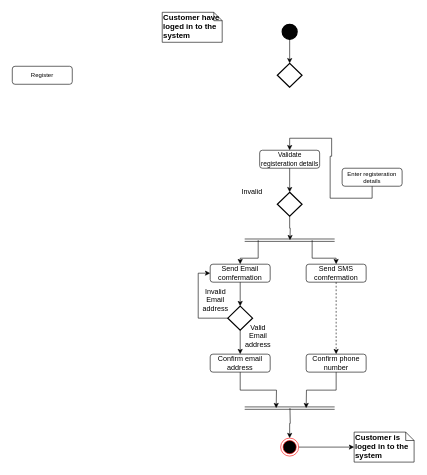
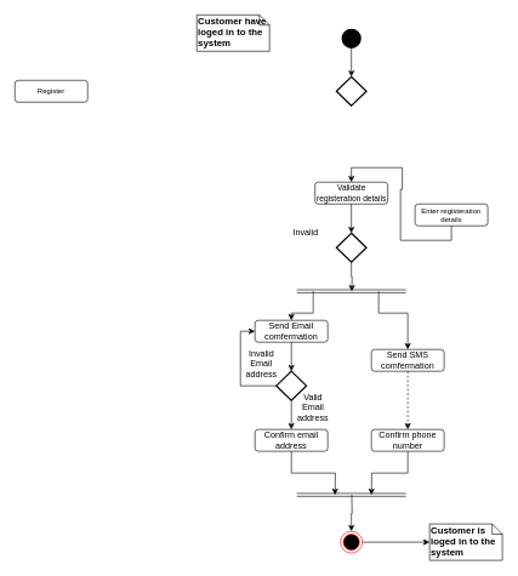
  <mxCell id="0" />
  <mxCell id="1" parent="0" />
  <mxCell id="2" style="edgeStyle=orthogonalEdgeStyle;rounded=0;orthogonalLoop=1;jettySize=auto;html=1;exitX=1;exitY=0.5;exitDx=0;exitDy=0;entryX=0;entryY=0.5;entryDx=0;entryDy=0;entryPerimeter=0;" edge="1" parent="1" source="3" target="28"><mxGeometry relative="1" as="geometry" /></mxCell>
  <mxCell id="3" value="" style="ellipse;html=1;shape=endState;fillColor=#000000;strokeColor=#ff0000;" vertex="1" parent="1"><mxGeometry x="467.5" y="730" width="30" height="30" as="geometry" /></mxCell>
  <mxCell id="4" style="rounded=0;orthogonalLoop=1;jettySize=auto;html=1;exitX=0.5;exitY=1;exitDx=0;exitDy=0;exitPerimeter=0;" edge="1" parent="1" source="5" target="34"><mxGeometry relative="1" as="geometry" /></mxCell>
  <mxCell id="5" value="" style="strokeWidth=2;html=1;shape=mxgraph.flowchart.start_2;whiteSpace=wrap;fillColor=#030303;" vertex="1" parent="1"><mxGeometry x="470.01" y="40" width="25" height="25" as="geometry" /></mxCell>
  <mxCell id="6" value="" style="edgeStyle=orthogonalEdgeStyle;rounded=0;orthogonalLoop=1;jettySize=auto;html=1;entryX=0.5;entryY=0;entryDx=0;entryDy=0;entryPerimeter=0;" edge="1" parent="1" source="7" target="20"><mxGeometry relative="1" as="geometry"><mxPoint x="482.5" y="320" as="targetPoint" /></mxGeometry></mxCell>
  <mxCell id="7" value="Validate registeration details" style="shape=rect;rounded=1;html=1;whiteSpace=wrap;align=center;fillColor=none;fontSize=11;" vertex="1" parent="1"><mxGeometry x="432.5" y="250" width="100" height="30" as="geometry" /></mxCell>
  <mxCell id="8" value="Register" style="shape=rect;rounded=1;html=1;whiteSpace=wrap;align=center;fillColor=none;fontSize=10;" vertex="1" parent="1"><mxGeometry x="20" y="110" width="100" height="30" as="geometry" /></mxCell>
  <mxCell id="9" style="edgeStyle=orthogonalEdgeStyle;rounded=0;orthogonalLoop=1;jettySize=auto;html=1;exitX=0.5;exitY=1;exitDx=0;exitDy=0;entryX=0.5;entryY=0;entryDx=0;entryDy=0;fontSize=11;" edge="1" parent="1" source="10" target="7"><mxGeometry relative="1" as="geometry" /></mxCell>
  <mxCell id="10" value="Enter registeration details" style="shape=rect;rounded=1;html=1;whiteSpace=wrap;align=center;fillColor=none;fontSize=10;" vertex="1" parent="1"><mxGeometry x="570" y="280" width="100" height="30" as="geometry" /></mxCell>
  <mxCell id="11" value="" style="edgeStyle=orthogonalEdgeStyle;rounded=0;orthogonalLoop=1;jettySize=auto;html=1;entryX=0.5;entryY=0;entryDx=0;entryDy=0;entryPerimeter=0;" edge="1" parent="1" source="12" target="31"><mxGeometry relative="1" as="geometry" /></mxCell>
  <mxCell id="12" value="Send Email comfermation" style="shape=rect;rounded=1;html=1;whiteSpace=wrap;align=center;fillColor=none;" vertex="1" parent="1"><mxGeometry x="350" y="440" width="100" height="30" as="geometry" /></mxCell>
  <mxCell id="13" style="edgeStyle=orthogonalEdgeStyle;rounded=0;orthogonalLoop=1;jettySize=auto;html=1;exitX=0.5;exitY=1;exitDx=0;exitDy=0;" edge="1" parent="1" source="14"><mxGeometry relative="1" as="geometry"><mxPoint x="460" y="680" as="targetPoint" /></mxGeometry></mxCell>
  <mxCell id="14" value="Confirm email address" style="shape=rect;rounded=1;html=1;whiteSpace=wrap;align=center;fillColor=none;" vertex="1" parent="1"><mxGeometry x="350" y="590" width="100" height="30" as="geometry" /></mxCell>
  <mxCell id="15" value="" style="edgeStyle=orthogonalEdgeStyle;rounded=0;orthogonalLoop=1;jettySize=auto;html=1;dashed=1;" edge="1" parent="1" source="16" target="18"><mxGeometry relative="1" as="geometry" /></mxCell>
- <mxCell id="16" value="Send SMS comfermation" style="shape=rect;rounded=1;html=1;whiteSpace=wrap;align=center;fillColor=none;" vertex="1" parent="1"><mxGeometry x="510" y="440" width="100" height="30" as="geometry" /></mxCell>
+ <mxCell id="16" value="Send SMS comfermation" style="shape=rect;rounded=1;html=1;whiteSpace=wrap;align=center;fillColor=none;" vertex="1" parent="1"><mxGeometry x="510" y="480" width="100" height="30" as="geometry" /></mxCell>
  <mxCell id="17" style="edgeStyle=orthogonalEdgeStyle;rounded=0;orthogonalLoop=1;jettySize=auto;html=1;exitX=0.5;exitY=1;exitDx=0;exitDy=0;" edge="1" parent="1" source="18"><mxGeometry relative="1" as="geometry"><mxPoint x="510" y="680" as="targetPoint" /></mxGeometry></mxCell>
  <mxCell id="18" value="Confirm phone number" style="shape=rect;rounded=1;html=1;whiteSpace=wrap;align=center;fillColor=none;" vertex="1" parent="1"><mxGeometry x="510" y="590" width="100" height="30" as="geometry" /></mxCell>
  <mxCell id="19" style="edgeStyle=orthogonalEdgeStyle;rounded=0;orthogonalLoop=1;jettySize=auto;html=1;exitX=0.5;exitY=1;exitDx=0;exitDy=0;exitPerimeter=0;fontSize=11;" edge="1" parent="1" source="20"><mxGeometry relative="1" as="geometry"><mxPoint x="483" y="400" as="targetPoint" /></mxGeometry></mxCell>
  <mxCell id="20" value="" style="strokeWidth=2;html=1;shape=mxgraph.flowchart.decision;whiteSpace=wrap;fillColor=none;" vertex="1" parent="1"><mxGeometry x="461.89" y="320" width="41.25" height="40" as="geometry" /></mxCell>
  <mxCell id="21" value="Invalid" style="text;html=1;strokeColor=none;fillColor=none;align=center;verticalAlign=middle;whiteSpace=wrap;rounded=0;" vertex="1" parent="1"><mxGeometry x="400" y="310" width="40" height="20" as="geometry" /></mxCell>
  <mxCell id="22" value="&lt;b&gt;Customer have loged in to the system&amp;nbsp;&lt;/b&gt;" style="shape=note;whiteSpace=wrap;html=1;size=14;verticalAlign=top;align=left;spacingTop=-6;fontSize=13;" vertex="1" parent="1"><mxGeometry x="270" y="20" width="100" height="50" as="geometry" /></mxCell>
  <mxCell id="23" value="" style="shape=link;html=1;" edge="1" parent="1"><mxGeometry width="50" height="50" relative="1" as="geometry"><mxPoint x="407.5" y="400" as="sourcePoint" /><mxPoint x="557.5" y="400" as="targetPoint" /><Array as="points" /></mxGeometry></mxCell>
  <mxCell id="24" style="edgeStyle=orthogonalEdgeStyle;rounded=0;orthogonalLoop=1;jettySize=auto;html=1;entryX=0.5;entryY=0;entryDx=0;entryDy=0;" edge="1" parent="1" target="12"><mxGeometry relative="1" as="geometry"><mxPoint x="430" y="400" as="sourcePoint" /><mxPoint x="485" y="600" as="targetPoint" /><Array as="points"><mxPoint x="430" y="430" /><mxPoint x="400" y="430" /></Array></mxGeometry></mxCell>
  <mxCell id="25" style="edgeStyle=orthogonalEdgeStyle;rounded=0;orthogonalLoop=1;jettySize=auto;html=1;entryX=0.5;entryY=0;entryDx=0;entryDy=0;" edge="1" parent="1" target="16"><mxGeometry relative="1" as="geometry"><mxPoint x="520" y="400" as="sourcePoint" /><mxPoint x="650" y="460" as="targetPoint" /><Array as="points"><mxPoint x="520" y="430" /><mxPoint x="560" y="430" /></Array></mxGeometry></mxCell>
  <mxCell id="26" value="" style="shape=link;html=1;" edge="1" parent="1"><mxGeometry width="50" height="50" relative="1" as="geometry"><mxPoint x="407.51" y="680" as="sourcePoint" /><mxPoint x="557.51" y="680" as="targetPoint" /><Array as="points" /></mxGeometry></mxCell>
  <mxCell id="27" style="edgeStyle=orthogonalEdgeStyle;rounded=0;orthogonalLoop=1;jettySize=auto;html=1;entryX=0.5;entryY=0;entryDx=0;entryDy=0;" edge="1" parent="1" target="3"><mxGeometry relative="1" as="geometry"><mxPoint x="535" y="790" as="targetPoint" /><mxPoint x="483" y="680" as="sourcePoint" /></mxGeometry></mxCell>
  <mxCell id="28" value="&lt;b&gt;Customer is loged in to the system&lt;/b&gt;" style="shape=note;whiteSpace=wrap;html=1;size=14;verticalAlign=top;align=left;spacingTop=-6;fontSize=13;" vertex="1" parent="1"><mxGeometry x="590" y="720" width="100" height="50" as="geometry" /></mxCell>
  <mxCell id="29" style="edgeStyle=orthogonalEdgeStyle;rounded=0;orthogonalLoop=1;jettySize=auto;html=1;exitX=0;exitY=0.5;exitDx=0;exitDy=0;exitPerimeter=0;entryX=0;entryY=0.5;entryDx=0;entryDy=0;" edge="1" parent="1" source="31" target="12"><mxGeometry relative="1" as="geometry" /></mxCell>
  <mxCell id="30" style="edgeStyle=orthogonalEdgeStyle;rounded=0;orthogonalLoop=1;jettySize=auto;html=1;exitX=0.5;exitY=1;exitDx=0;exitDy=0;exitPerimeter=0;entryX=0.5;entryY=0;entryDx=0;entryDy=0;" edge="1" parent="1" source="31" target="14"><mxGeometry relative="1" as="geometry" /></mxCell>
  <mxCell id="31" value="" style="strokeWidth=2;html=1;shape=mxgraph.flowchart.decision;whiteSpace=wrap;fillColor=none;" vertex="1" parent="1"><mxGeometry x="379.38" y="510" width="41.25" height="40" as="geometry" /></mxCell>
  <mxCell id="32" value="Valid Email address" style="text;html=1;strokeColor=none;fillColor=none;align=center;verticalAlign=middle;whiteSpace=wrap;rounded=0;" vertex="1" parent="1"><mxGeometry x="410" y="550" width="40" height="20" as="geometry" /></mxCell>
  <mxCell id="33" value="Invalid Email address" style="text;html=1;strokeColor=none;fillColor=none;align=center;verticalAlign=middle;whiteSpace=wrap;rounded=0;" vertex="1" parent="1"><mxGeometry x="339.38" y="490" width="40" height="20" as="geometry" /></mxCell>
  <mxCell id="34" value="" style="strokeWidth=2;html=1;shape=mxgraph.flowchart.decision;whiteSpace=wrap;fillColor=none;direction=west;" vertex="1" parent="1"><mxGeometry x="461.89" y="105" width="41.25" height="40" as="geometry" /></mxCell>
